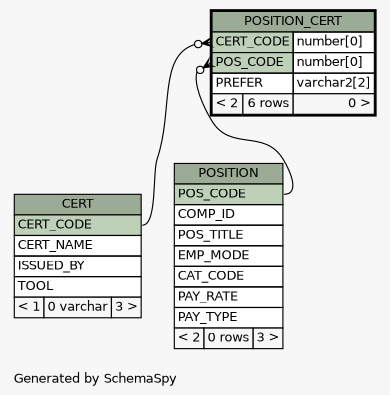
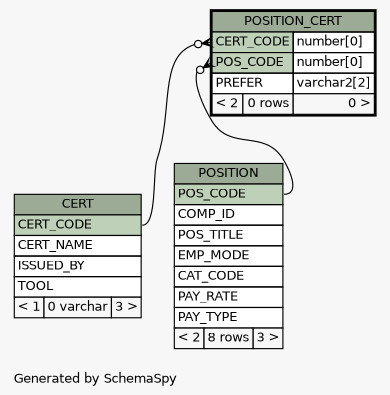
  digraph {
    bgcolor="#f7f7f7"
    fontname=Helvetica
    fontsize=11
    label="\nGenerated by SchemaSpy"
    labeljust=l
    nodesep=0.18
    rankdir=TB
    ranksep=0.46
    node [fontname=Helvetica fontsize=11 shape=plaintext]
    edge [arrowhead=none arrowsize=0.8 arrowtail=crowodot dir=back]
-   n1 [label=<     <TABLE BORDER="2" CELLBORDER="1" CELLSPACING="0" BGCOLOR="#ffffff">       <TR><TD COLSPAN="3" BGCOLOR="#9bab96" ALIGN="CENTER">POSITION_CERT</TD></TR>       <TR><TD PORT="CERT_CODE" COLSPAN="2" BGCOLOR="#bed1b8" ALIGN="LEFT">CERT_CODE</TD><TD PORT="CERT_CODE.type" ALIGN="LEFT">number[0]</TD></TR>       <TR><TD PORT="POS_CODE" COLSPAN="2" BGCOLOR="#bed1b8" ALIGN="LEFT">POS_CODE</TD><TD PORT="POS_CODE.type" ALIGN="LEFT">number[0]</TD></TR>       <TR><TD PORT="PREFER" COLSPAN="2" ALIGN="LEFT">PREFER</TD><TD PORT="PREFER.type" ALIGN="LEFT">varchar2[2]</TD></TR>       <TR><TD ALIGN="LEFT" BGCOLOR="#f7f7f7">&lt; 2</TD><TD ALIGN="RIGHT" BGCOLOR="#f7f7f7">6 rows</TD><TD ALIGN="RIGHT" BGCOLOR="#f7f7f7">0 &gt;</TD></TR>     </TABLE>>]
+   n1 [label=<     <TABLE BORDER="2" CELLBORDER="1" CELLSPACING="0" BGCOLOR="#ffffff">       <TR><TD COLSPAN="3" BGCOLOR="#9bab96" ALIGN="CENTER">POSITION_CERT</TD></TR>       <TR><TD PORT="CERT_CODE" COLSPAN="2" BGCOLOR="#bed1b8" ALIGN="LEFT">CERT_CODE</TD><TD PORT="CERT_CODE.type" ALIGN="LEFT">number[0]</TD></TR>       <TR><TD PORT="POS_CODE" COLSPAN="2" BGCOLOR="#bed1b8" ALIGN="LEFT">POS_CODE</TD><TD PORT="POS_CODE.type" ALIGN="LEFT">number[0]</TD></TR>       <TR><TD PORT="PREFER" COLSPAN="2" ALIGN="LEFT">PREFER</TD><TD PORT="PREFER.type" ALIGN="LEFT">varchar2[2]</TD></TR>       <TR><TD ALIGN="LEFT" BGCOLOR="#f7f7f7">&lt; 2</TD><TD ALIGN="RIGHT" BGCOLOR="#f7f7f7">0 rows</TD><TD ALIGN="RIGHT" BGCOLOR="#f7f7f7">0 &gt;</TD></TR>     </TABLE>>]
    n2 [label=<     <TABLE BORDER="0" CELLBORDER="1" CELLSPACING="0" BGCOLOR="#ffffff">       <TR><TD COLSPAN="3" BGCOLOR="#9bab96" ALIGN="CENTER">CERT</TD></TR>       <TR><TD PORT="CERT_CODE" COLSPAN="3" BGCOLOR="#bed1b8" ALIGN="LEFT">CERT_CODE</TD></TR>       <TR><TD PORT="CERT_NAME" COLSPAN="3" ALIGN="LEFT">CERT_NAME</TD></TR>       <TR><TD PORT="ISSUED_BY" COLSPAN="3" ALIGN="LEFT">ISSUED_BY</TD></TR>       <TR><TD PORT="TOOL" COLSPAN="3" ALIGN="LEFT">TOOL</TD></TR>       <TR><TD ALIGN="LEFT" BGCOLOR="#f7f7f7">&lt; 1</TD><TD ALIGN="RIGHT" BGCOLOR="#f7f7f7">0 varchar</TD><TD ALIGN="RIGHT" BGCOLOR="#f7f7f7">3 &gt;</TD></TR>     </TABLE>>]
-   n3 [label=<     <TABLE BORDER="0" CELLBORDER="1" CELLSPACING="0" BGCOLOR="#ffffff">       <TR><TD COLSPAN="3" BGCOLOR="#9bab96" ALIGN="CENTER">POSITION</TD></TR>       <TR><TD PORT="POS_CODE" COLSPAN="3" BGCOLOR="#bed1b8" ALIGN="LEFT">POS_CODE</TD></TR>       <TR><TD PORT="COMP_ID" COLSPAN="3" ALIGN="LEFT">COMP_ID</TD></TR>       <TR><TD PORT="POS_TITLE" COLSPAN="3" ALIGN="LEFT">POS_TITLE</TD></TR>       <TR><TD PORT="EMP_MODE" COLSPAN="3" ALIGN="LEFT">EMP_MODE</TD></TR>       <TR><TD PORT="CAT_CODE" COLSPAN="3" ALIGN="LEFT">CAT_CODE</TD></TR>       <TR><TD PORT="PAY_RATE" COLSPAN="3" ALIGN="LEFT">PAY_RATE</TD></TR>       <TR><TD PORT="PAY_TYPE" COLSPAN="3" ALIGN="LEFT">PAY_TYPE</TD></TR>       <TR><TD ALIGN="LEFT" BGCOLOR="#f7f7f7">&lt; 2</TD><TD ALIGN="RIGHT" BGCOLOR="#f7f7f7">0 rows</TD><TD ALIGN="RIGHT" BGCOLOR="#f7f7f7">3 &gt;</TD></TR>     </TABLE>>]
+   n3 [label=<     <TABLE BORDER="0" CELLBORDER="1" CELLSPACING="0" BGCOLOR="#ffffff">       <TR><TD COLSPAN="3" BGCOLOR="#9bab96" ALIGN="CENTER">POSITION</TD></TR>       <TR><TD PORT="POS_CODE" COLSPAN="3" BGCOLOR="#bed1b8" ALIGN="LEFT">POS_CODE</TD></TR>       <TR><TD PORT="COMP_ID" COLSPAN="3" ALIGN="LEFT">COMP_ID</TD></TR>       <TR><TD PORT="POS_TITLE" COLSPAN="3" ALIGN="LEFT">POS_TITLE</TD></TR>       <TR><TD PORT="EMP_MODE" COLSPAN="3" ALIGN="LEFT">EMP_MODE</TD></TR>       <TR><TD PORT="CAT_CODE" COLSPAN="3" ALIGN="LEFT">CAT_CODE</TD></TR>       <TR><TD PORT="PAY_RATE" COLSPAN="3" ALIGN="LEFT">PAY_RATE</TD></TR>       <TR><TD PORT="PAY_TYPE" COLSPAN="3" ALIGN="LEFT">PAY_TYPE</TD></TR>       <TR><TD ALIGN="LEFT" BGCOLOR="#f7f7f7">&lt; 2</TD><TD ALIGN="RIGHT" BGCOLOR="#f7f7f7">8 rows</TD><TD ALIGN="RIGHT" BGCOLOR="#f7f7f7">3 &gt;</TD></TR>     </TABLE>>]
    n1 -> n2 [headport="CERT_CODE:e" tailport="CERT_CODE:w"]
    n1 -> n3 [headport="POS_CODE:e" tailport="POS_CODE:w"]
  }
